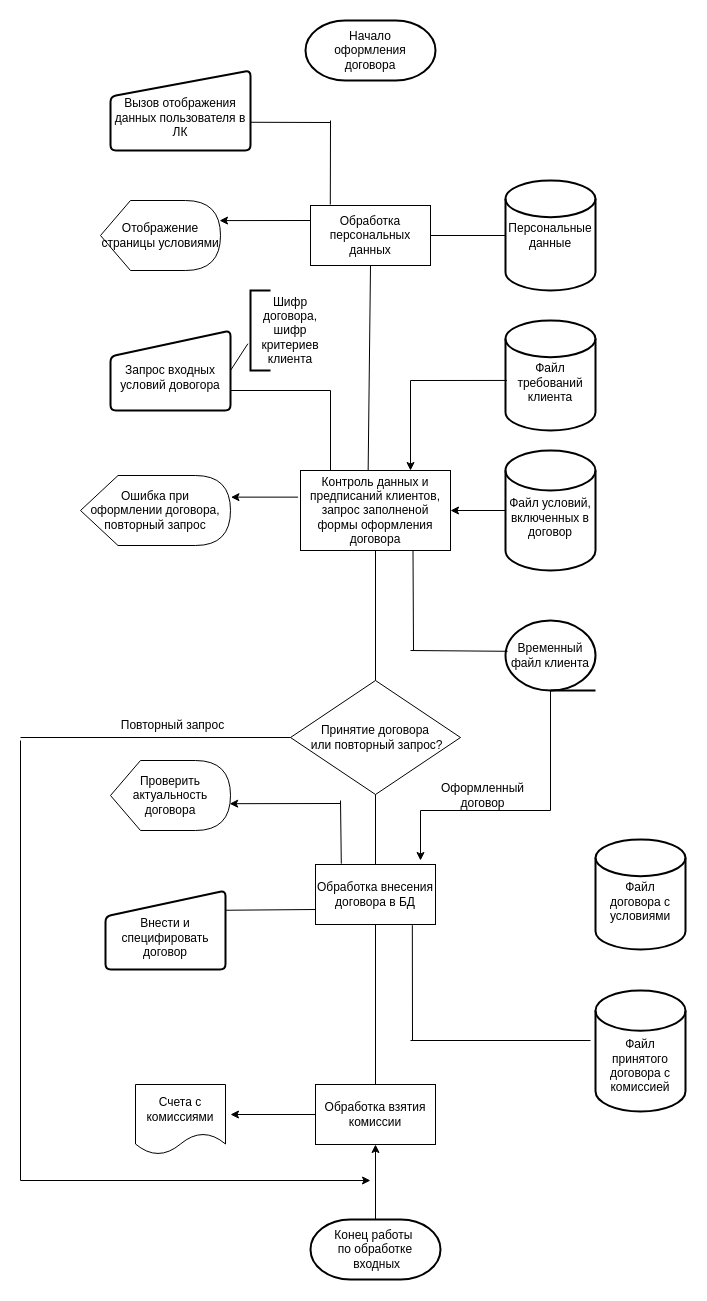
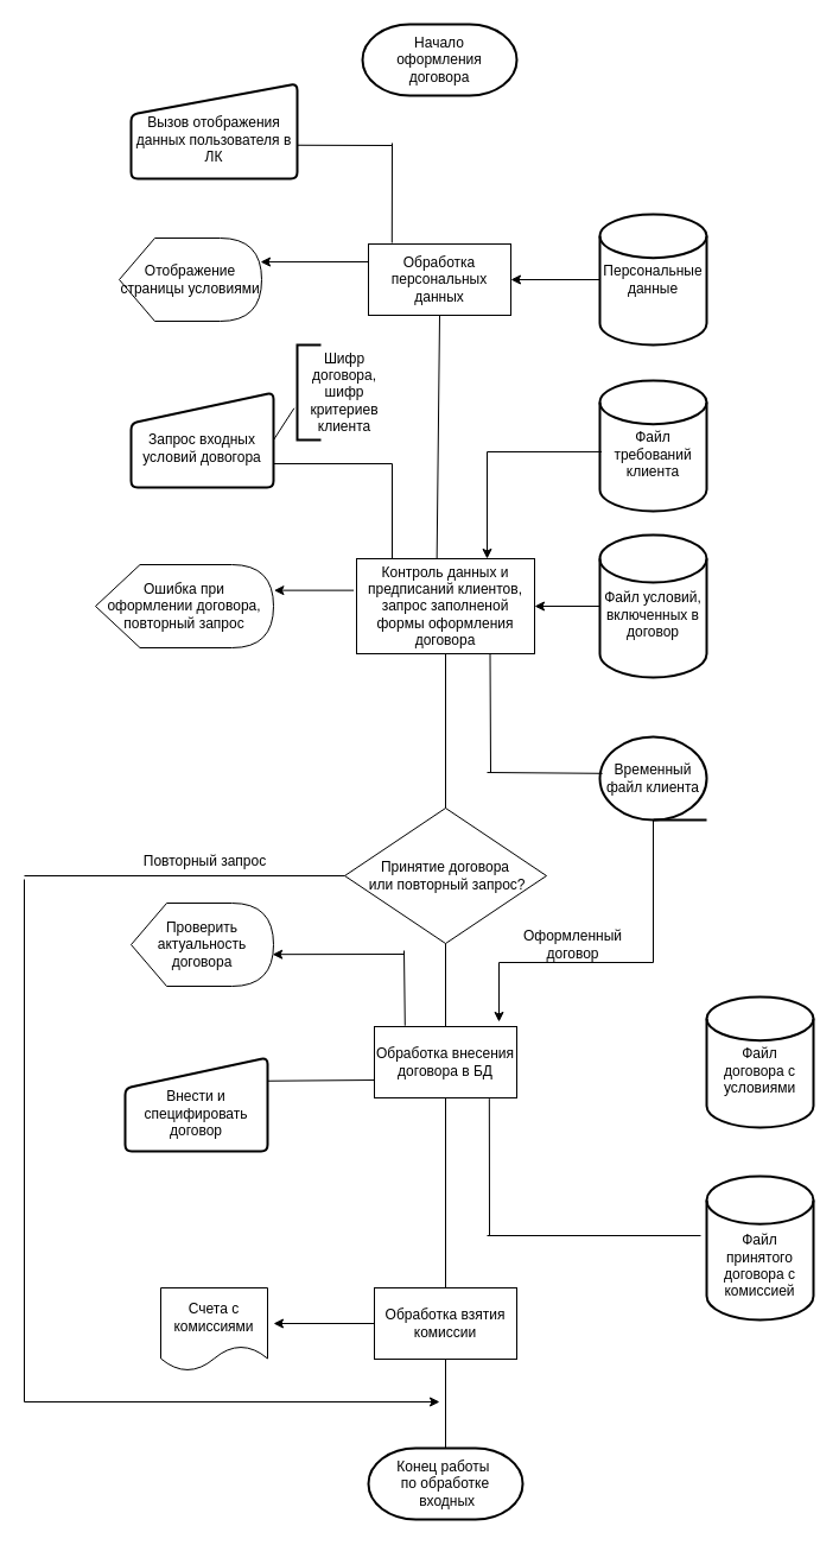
  <mxCell id="0" />
  <mxCell id="1" parent="0" />
  <mxCell id="2" value="Обработка персональных данных" style="rounded=0;whiteSpace=wrap;html=1;" vertex="1" parent="1"><mxGeometry x="310" y="205" width="120" height="60" as="geometry" /></mxCell>
  <mxCell id="3" value="&lt;br&gt;Вызов отображения данных пользователя в ЛК" style="html=1;strokeWidth=2;shape=manualInput;whiteSpace=wrap;rounded=1;size=26;arcSize=11;" vertex="1" parent="1"><mxGeometry x="110" y="70" width="140" height="80" as="geometry" /></mxCell>
  <mxCell id="4" value="Персональные данные" style="strokeWidth=2;html=1;shape=mxgraph.flowchart.database;whiteSpace=wrap;" vertex="1" parent="1"><mxGeometry x="505" y="180" width="90" height="110" as="geometry" /></mxCell>
  <mxCell id="5" value="Отображение страницы условиями" style="shape=display;whiteSpace=wrap;html=1;" vertex="1" parent="1"><mxGeometry x="100" y="200" width="120" height="70" as="geometry" /></mxCell>
  <mxCell id="6" value="&lt;br&gt;Файл требований клиента" style="strokeWidth=2;html=1;shape=mxgraph.flowchart.database;whiteSpace=wrap;" vertex="1" parent="1"><mxGeometry x="505" y="320" width="90" height="110" as="geometry" /></mxCell>
  <mxCell id="7" value="Контроль данных и предписаний клиентов, запрос заполненой формы оформления договора" style="rounded=0;whiteSpace=wrap;html=1;" vertex="1" parent="1"><mxGeometry x="300" y="470" width="150" height="80" as="geometry" /></mxCell>
  <mxCell id="8" value="&lt;br&gt;Запрос входных условий довогора" style="html=1;strokeWidth=2;shape=manualInput;whiteSpace=wrap;rounded=1;size=26;arcSize=11;" vertex="1" parent="1"><mxGeometry x="110" y="330" width="120" height="80" as="geometry" /></mxCell>
  <mxCell id="9" value="&lt;br&gt;Файл условий, включенных в договор" style="strokeWidth=2;html=1;shape=mxgraph.flowchart.database;whiteSpace=wrap;" vertex="1" parent="1"><mxGeometry x="505" y="450" width="90" height="120" as="geometry" /></mxCell>
  <mxCell id="10" value="Ошибка при &lt;br&gt;оформлении договора, повторный запрос" style="shape=display;whiteSpace=wrap;html=1;" vertex="1" parent="1"><mxGeometry x="80" y="475" width="150" height="70" as="geometry" /></mxCell>
  <mxCell id="11" value="Временный файл клиента" style="strokeWidth=2;html=1;shape=mxgraph.flowchart.sequential_data;whiteSpace=wrap;" vertex="1" parent="1"><mxGeometry x="505" y="620" width="90" height="70" as="geometry" /></mxCell>
  <mxCell id="12" value="Принятие договора&lt;br&gt;&amp;nbsp;или повторный запрос?" style="rhombus;whiteSpace=wrap;html=1;" vertex="1" parent="1"><mxGeometry x="290" y="680" width="170" height="114" as="geometry" /></mxCell>
  <mxCell id="13" value="Обработка внесения договора в БД" style="rounded=0;whiteSpace=wrap;html=1;" vertex="1" parent="1"><mxGeometry x="315" y="864" width="120" height="60" as="geometry" /></mxCell>
  <mxCell id="14" value="&lt;br&gt;Файл &lt;br&gt;договора с условиями" style="strokeWidth=2;html=1;shape=mxgraph.flowchart.database;whiteSpace=wrap;" vertex="1" parent="1"><mxGeometry x="595" y="839" width="90" height="110" as="geometry" /></mxCell>
  <mxCell id="15" value="&lt;br&gt;&lt;br&gt;Файл принятого договора с комиссией" style="strokeWidth=2;html=1;shape=mxgraph.flowchart.database;whiteSpace=wrap;" vertex="1" parent="1"><mxGeometry x="595" y="990" width="90" height="121" as="geometry" /></mxCell>
  <mxCell id="16" value="Начало &lt;br&gt;оформления &lt;br&gt;договора" style="strokeWidth=2;html=1;shape=mxgraph.flowchart.terminator;whiteSpace=wrap;" vertex="1" parent="1"><mxGeometry x="305" y="20" width="130" height="60" as="geometry" /></mxCell>
  <mxCell id="17" value="Конец работы&amp;nbsp;&lt;br&gt;по обработке&lt;br&gt;&amp;nbsp;входных" style="strokeWidth=2;html=1;shape=mxgraph.flowchart.terminator;whiteSpace=wrap;" vertex="1" parent="1"><mxGeometry x="310" y="1219" width="130" height="60" as="geometry" /></mxCell>
  <mxCell id="18" value="Проверить актуальность договора" style="shape=display;whiteSpace=wrap;html=1;" vertex="1" parent="1"><mxGeometry x="110" y="760" width="120" height="70" as="geometry" /></mxCell>
  <mxCell id="19" value="&lt;br&gt;Внести и специфировать договор" style="html=1;strokeWidth=2;shape=manualInput;whiteSpace=wrap;rounded=1;size=26;arcSize=11;" vertex="1" parent="1"><mxGeometry x="105" y="890" width="120" height="79" as="geometry" /></mxCell>
  <mxCell id="20" value="Обработка взятия комиссии" style="rounded=0;whiteSpace=wrap;html=1;" vertex="1" parent="1"><mxGeometry x="315" y="1084" width="120" height="60" as="geometry" /></mxCell>
  <mxCell id="21" value="Счета с комиссиями" style="shape=document;whiteSpace=wrap;html=1;boundedLbl=1;" vertex="1" parent="1"><mxGeometry x="135" y="1084" width="90" height="70" as="geometry" /></mxCell>
  <mxCell id="22" value="Шифр договора, шифр критериев&lt;br&gt;клиента" style="text;html=1;strokeColor=none;fillColor=none;align=center;verticalAlign=middle;whiteSpace=wrap;rounded=0;" vertex="1" parent="1"><mxGeometry x="260" y="315" width="60" height="30" as="geometry" /></mxCell>
  <mxCell id="23" value="" style="strokeWidth=2;html=1;shape=mxgraph.flowchart.annotation_1;align=left;pointerEvents=1;" vertex="1" parent="1"><mxGeometry x="250" y="290" width="20" height="80" as="geometry" /></mxCell>
  <mxCell id="24" value="" style="endArrow=none;html=1;rounded=0;entryX=1.002;entryY=0.647;entryDx=0;entryDy=0;entryPerimeter=0;" edge="1" parent="1" target="3"><mxGeometry width="50" height="50" relative="1" as="geometry"><mxPoint x="330" y="122" as="sourcePoint" /><mxPoint x="120" y="310" as="targetPoint" /></mxGeometry></mxCell>
  <mxCell id="25" value="" style="endArrow=none;html=1;rounded=0;exitX=0.165;exitY=-0.016;exitDx=0;exitDy=0;exitPerimeter=0;" edge="1" parent="1" source="2"><mxGeometry width="50" height="50" relative="1" as="geometry"><mxPoint x="330" y="200" as="sourcePoint" /><mxPoint x="330" y="120" as="targetPoint" /></mxGeometry></mxCell>
  <mxCell id="26" value="" style="endArrow=classic;html=1;rounded=0;entryX=0.992;entryY=0.287;entryDx=0;entryDy=0;entryPerimeter=0;exitX=0;exitY=0.25;exitDx=0;exitDy=0;" edge="1" parent="1" source="2" target="5"><mxGeometry width="50" height="50" relative="1" as="geometry"><mxPoint x="70" y="360" as="sourcePoint" /><mxPoint x="120" y="310" as="targetPoint" /></mxGeometry></mxCell>
- <mxCell id="27" value="" style="endArrow=none;html=1;rounded=0;entryX=1;entryY=0.5;entryDx=0;entryDy=0;exitX=0;exitY=0.5;exitDx=0;exitDy=0;exitPerimeter=0;" edge="1" parent="1" source="4" target="2"><mxGeometry width="50" height="50" relative="1" as="geometry"><mxPoint x="320" y="230" as="sourcePoint" /><mxPoint x="229" y="230" as="targetPoint" /></mxGeometry></mxCell>
+ <mxCell id="27" value="" style="endArrow=classic;html=1;rounded=0;entryX=1;entryY=0.5;entryDx=0;entryDy=0;exitX=0;exitY=0.5;exitDx=0;exitDy=0;exitPerimeter=0;" edge="1" parent="1" source="4" target="2"><mxGeometry width="50" height="50" relative="1" as="geometry"><mxPoint x="320" y="230" as="sourcePoint" /><mxPoint x="229" y="230" as="targetPoint" /></mxGeometry></mxCell>
  <mxCell id="28" value="" style="endArrow=none;html=1;rounded=0;entryX=-0.13;entryY=0.665;entryDx=0;entryDy=0;entryPerimeter=0;exitX=1;exitY=0.5;exitDx=0;exitDy=0;" edge="1" parent="1" source="8" target="23"><mxGeometry width="50" height="50" relative="1" as="geometry"><mxPoint x="70" y="360" as="sourcePoint" /><mxPoint x="120" y="310" as="targetPoint" /></mxGeometry></mxCell>
  <mxCell id="29" value="" style="endArrow=none;html=1;rounded=0;entryX=0.5;entryY=1;entryDx=0;entryDy=0;exitX=0.451;exitY=0.001;exitDx=0;exitDy=0;exitPerimeter=0;" edge="1" parent="1" source="7" target="2"><mxGeometry width="50" height="50" relative="1" as="geometry"><mxPoint x="370" y="460" as="sourcePoint" /><mxPoint x="370" y="270" as="targetPoint" /></mxGeometry></mxCell>
  <mxCell id="30" value="" style="endArrow=none;html=1;rounded=0;entryX=1;entryY=0.75;entryDx=0;entryDy=0;" edge="1" parent="1" target="8"><mxGeometry width="50" height="50" relative="1" as="geometry"><mxPoint x="330" y="390" as="sourcePoint" /><mxPoint x="260" y="132" as="targetPoint" /></mxGeometry></mxCell>
  <mxCell id="31" value="" style="endArrow=none;html=1;rounded=0;" edge="1" parent="1"><mxGeometry width="50" height="50" relative="1" as="geometry"><mxPoint x="330" y="390" as="sourcePoint" /><mxPoint x="330" y="470" as="targetPoint" /></mxGeometry></mxCell>
  <mxCell id="32" value="" style="endArrow=classic;html=1;rounded=0;entryX=1.003;entryY=0.309;entryDx=0;entryDy=0;entryPerimeter=0;exitX=-0.016;exitY=0.333;exitDx=0;exitDy=0;exitPerimeter=0;" edge="1" parent="1" source="7" target="10"><mxGeometry width="50" height="50" relative="1" as="geometry"><mxPoint x="320" y="230" as="sourcePoint" /><mxPoint x="229" y="230" as="targetPoint" /></mxGeometry></mxCell>
  <mxCell id="33" value="" style="endArrow=classic;html=1;rounded=0;entryX=1;entryY=0.5;entryDx=0;entryDy=0;exitX=0;exitY=0.5;exitDx=0;exitDy=0;exitPerimeter=0;" edge="1" parent="1" source="9" target="7"><mxGeometry width="50" height="50" relative="1" as="geometry"><mxPoint x="515" y="245" as="sourcePoint" /><mxPoint x="440" y="245" as="targetPoint" /></mxGeometry></mxCell>
  <mxCell id="34" value="" style="endArrow=none;html=1;rounded=0;exitX=0.016;exitY=0.545;exitDx=0;exitDy=0;exitPerimeter=0;" edge="1" parent="1" source="6"><mxGeometry width="50" height="50" relative="1" as="geometry"><mxPoint x="500" y="380" as="sourcePoint" /><mxPoint x="410" y="380" as="targetPoint" /></mxGeometry></mxCell>
  <mxCell id="35" value="" style="endArrow=classic;html=1;rounded=0;" edge="1" parent="1"><mxGeometry width="50" height="50" relative="1" as="geometry"><mxPoint x="410" y="380" as="sourcePoint" /><mxPoint x="410" y="470" as="targetPoint" /></mxGeometry></mxCell>
  <mxCell id="36" value="" style="endArrow=none;html=1;rounded=0;exitX=0.5;exitY=0;exitDx=0;exitDy=0;" edge="1" parent="1" source="12" target="7"><mxGeometry width="50" height="50" relative="1" as="geometry"><mxPoint x="378" y="480" as="sourcePoint" /><mxPoint x="380" y="275" as="targetPoint" /></mxGeometry></mxCell>
  <mxCell id="37" value="" style="endArrow=none;html=1;rounded=0;entryX=0;entryY=0.5;entryDx=0;entryDy=0;" edge="1" parent="1" target="12"><mxGeometry width="50" height="50" relative="1" as="geometry"><mxPoint x="20" y="737" as="sourcePoint" /><mxPoint x="120" y="830" as="targetPoint" /></mxGeometry></mxCell>
  <mxCell id="38" value="" style="endArrow=none;html=1;rounded=0;entryX=0.5;entryY=1;entryDx=0;entryDy=0;exitX=0.5;exitY=0;exitDx=0;exitDy=0;" edge="1" parent="1" source="13" target="12"><mxGeometry width="50" height="50" relative="1" as="geometry"><mxPoint x="370" y="860" as="sourcePoint" /><mxPoint x="110" y="1050" as="targetPoint" /></mxGeometry></mxCell>
  <mxCell id="39" value="" style="endArrow=none;html=1;rounded=0;" edge="1" parent="1"><mxGeometry width="50" height="50" relative="1" as="geometry"><mxPoint x="20" y="1180" as="sourcePoint" /><mxPoint x="20" y="740" as="targetPoint" /></mxGeometry></mxCell>
  <mxCell id="40" value="" style="endArrow=none;html=1;rounded=0;entryX=0.5;entryY=1;entryDx=0;entryDy=0;exitX=0.5;exitY=0;exitDx=0;exitDy=0;" edge="1" parent="1" source="20" target="13"><mxGeometry width="50" height="50" relative="1" as="geometry"><mxPoint x="60" y="1040" as="sourcePoint" /><mxPoint x="110" y="990" as="targetPoint" /></mxGeometry></mxCell>
- <mxCell id="41" value="" style="endArrow=classic;html=1;rounded=0;entryX=0.5;entryY=1;entryDx=0;entryDy=0;exitX=0.5;exitY=0;exitDx=0;exitDy=0;exitPerimeter=0;" edge="1" parent="1" source="17" target="20"><mxGeometry width="50" height="50" relative="1" as="geometry"><mxPoint x="60" y="1040" as="sourcePoint" /><mxPoint x="110" y="990" as="targetPoint" /></mxGeometry></mxCell>
+ <mxCell id="41" value="" style="endArrow=none;html=1;rounded=0;entryX=0.5;entryY=1;entryDx=0;entryDy=0;exitX=0.5;exitY=0;exitDx=0;exitDy=0;exitPerimeter=0;" edge="1" parent="1" source="17" target="20"><mxGeometry width="50" height="50" relative="1" as="geometry"><mxPoint x="60" y="1040" as="sourcePoint" /><mxPoint x="110" y="990" as="targetPoint" /></mxGeometry></mxCell>
  <mxCell id="42" value="" style="endArrow=classic;html=1;rounded=0;" edge="1" parent="1"><mxGeometry width="50" height="50" relative="1" as="geometry"><mxPoint x="20" y="1180" as="sourcePoint" /><mxPoint x="370" y="1180" as="targetPoint" /></mxGeometry></mxCell>
  <mxCell id="43" value="" style="endArrow=classic;html=1;rounded=0;exitX=0;exitY=0.5;exitDx=0;exitDy=0;" edge="1" parent="1" source="20"><mxGeometry width="50" height="50" relative="1" as="geometry"><mxPoint x="305" y="1111" as="sourcePoint" /><mxPoint x="230" y="1114" as="targetPoint" /></mxGeometry></mxCell>
  <mxCell id="44" value="" style="endArrow=none;html=1;rounded=0;entryX=0.5;entryY=1;entryDx=0;entryDy=0;entryPerimeter=0;" edge="1" parent="1" target="11"><mxGeometry width="50" height="50" relative="1" as="geometry"><mxPoint x="550" y="810" as="sourcePoint" /><mxPoint x="110" y="890" as="targetPoint" /></mxGeometry></mxCell>
  <mxCell id="45" value="" style="endArrow=none;html=1;rounded=0;" edge="1" parent="1"><mxGeometry width="50" height="50" relative="1" as="geometry"><mxPoint x="550" y="810" as="sourcePoint" /><mxPoint x="420" y="810" as="targetPoint" /></mxGeometry></mxCell>
  <mxCell id="46" value="" style="endArrow=classic;html=1;rounded=0;" edge="1" parent="1"><mxGeometry width="50" height="50" relative="1" as="geometry"><mxPoint x="420" y="810" as="sourcePoint" /><mxPoint x="420" y="860" as="targetPoint" /></mxGeometry></mxCell>
  <mxCell id="47" value="Повторный запрос" style="text;html=1;strokeColor=none;fillColor=none;align=center;verticalAlign=middle;whiteSpace=wrap;rounded=0;" vertex="1" parent="1"><mxGeometry x="110" y="710" width="125" height="30" as="geometry" /></mxCell>
  <mxCell id="48" value="Оформленный договор" style="text;html=1;strokeColor=none;fillColor=none;align=center;verticalAlign=middle;whiteSpace=wrap;rounded=0;" vertex="1" parent="1"><mxGeometry x="420" y="780" width="125" height="30" as="geometry" /></mxCell>
  <mxCell id="49" value="" style="endArrow=none;html=1;rounded=0;entryX=0.807;entryY=1.011;entryDx=0;entryDy=0;entryPerimeter=0;" edge="1" parent="1" target="13"><mxGeometry width="50" height="50" relative="1" as="geometry"><mxPoint x="412" y="1040" as="sourcePoint" /><mxPoint x="20" y="950" as="targetPoint" /></mxGeometry></mxCell>
  <mxCell id="50" value="" style="endArrow=none;html=1;rounded=0;" edge="1" parent="1"><mxGeometry width="50" height="50" relative="1" as="geometry"><mxPoint x="590" y="1040" as="sourcePoint" /><mxPoint x="410" y="1040" as="targetPoint" /></mxGeometry></mxCell>
  <mxCell id="51" value="" style="endArrow=none;html=1;rounded=0;exitX=1;exitY=0.25;exitDx=0;exitDy=0;entryX=0;entryY=0.75;entryDx=0;entryDy=0;" edge="1" parent="1" source="19" target="13"><mxGeometry width="50" height="50" relative="1" as="geometry"><mxPoint x="-30" y="1000" as="sourcePoint" /><mxPoint x="290" y="951" as="targetPoint" /></mxGeometry></mxCell>
  <mxCell id="52" value="" style="endArrow=none;html=1;rounded=0;entryX=0.75;entryY=1;entryDx=0;entryDy=0;" edge="1" parent="1" target="7"><mxGeometry width="50" height="50" relative="1" as="geometry"><mxPoint x="413" y="650" as="sourcePoint" /><mxPoint x="240" y="550" as="targetPoint" /></mxGeometry></mxCell>
  <mxCell id="53" value="" style="endArrow=none;html=1;rounded=0;exitX=0.024;exitY=0.44;exitDx=0;exitDy=0;exitPerimeter=0;" edge="1" parent="1" source="11"><mxGeometry width="50" height="50" relative="1" as="geometry"><mxPoint x="500" y="650" as="sourcePoint" /><mxPoint x="410" y="650" as="targetPoint" /></mxGeometry></mxCell>
  <mxCell id="54" value="" style="endArrow=none;html=1;rounded=0;entryX=0.215;entryY=-0.014;entryDx=0;entryDy=0;entryPerimeter=0;" edge="1" parent="1" target="13"><mxGeometry width="50" height="50" relative="1" as="geometry"><mxPoint x="340" y="800" as="sourcePoint" /><mxPoint x="340" y="860" as="targetPoint" /></mxGeometry></mxCell>
  <mxCell id="55" value="" style="endArrow=classic;html=1;rounded=0;entryX=0.993;entryY=0.617;entryDx=0;entryDy=0;entryPerimeter=0;" edge="1" parent="1" target="18"><mxGeometry width="50" height="50" relative="1" as="geometry"><mxPoint x="340" y="803" as="sourcePoint" /><mxPoint x="290" y="730" as="targetPoint" /></mxGeometry></mxCell>
